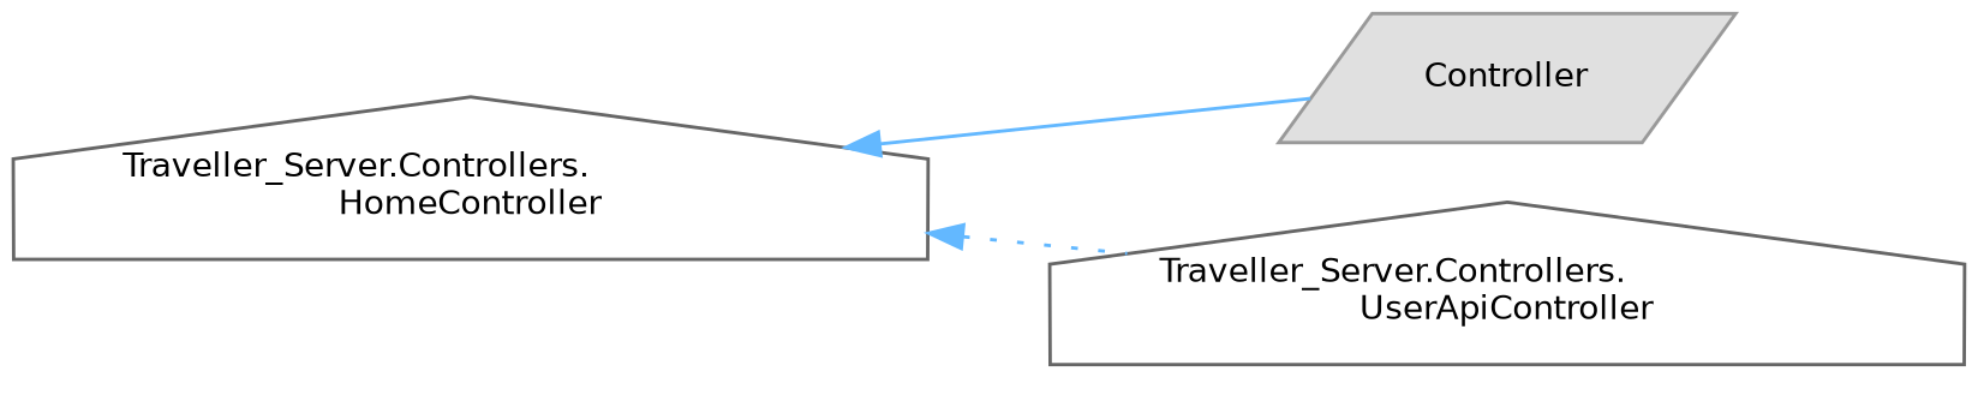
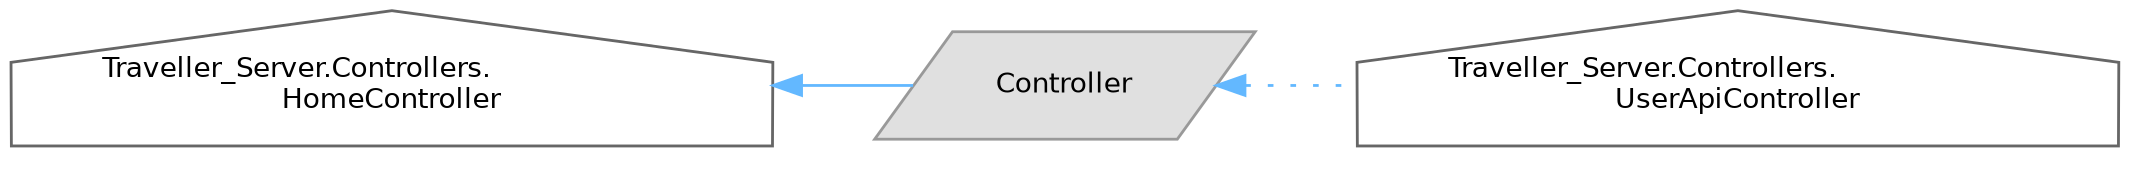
  digraph {
    rankdir=LR
    node [color=grey40 fillcolor=white fontname=Helvetica fontsize=10 shape=house style=filled]
    edge [color=steelblue1 dir=back fontname=Helvetica fontsize=10 labelfontname=Helvetica labelfontsize=10]
    n1 [color=grey60 fillcolor="#E0E0E0" height=0.2 label=Controller shape=parallelogram width=0.4]
    n2 [height=0.2 label="Traveller_Server.Controllers.\lUserApiController" width=0.4]
    n3 [height=0.2 label="Traveller_Server.Controllers.\lHomeController" width=0.4]
-   n3 -> n2 [style=dotted]
+   n1 -> n2 [style=dotted]
    n3 -> n1 [style=solid]
  }
